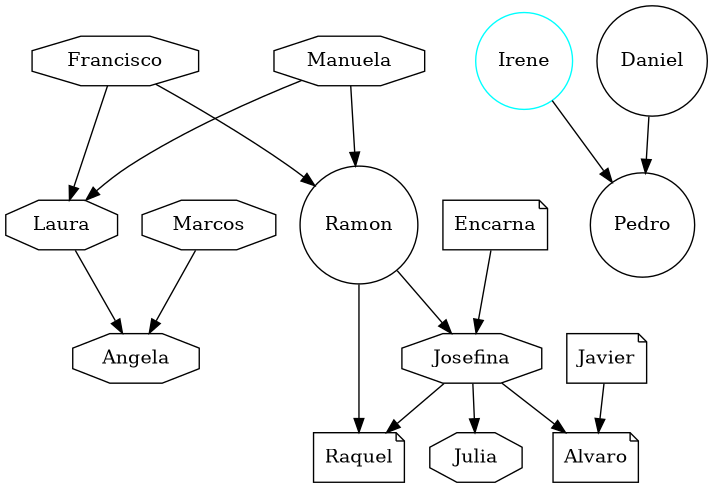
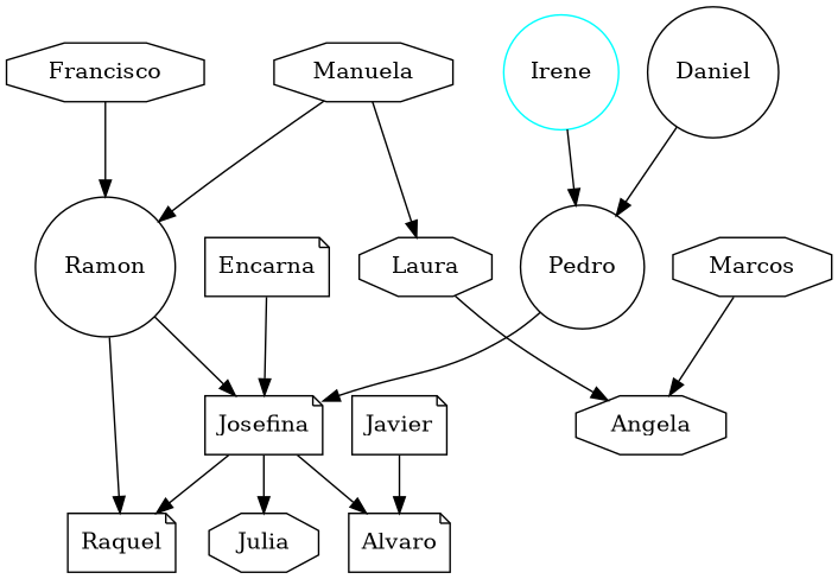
  strict digraph {
    node [color=black shape=octagon]
    n1 [label=Francisco]
    n2 [label=Laura]
    n3 [label=Ramon shape=circle]
    n4 [label=Angela]
    n5 [label=Raquel shape=note]
-   n6 [label=Josefina]
+   n6 [label=Josefina shape=note]
    n7 [label=Manuela]
    n8 [label=Julia]
    n9 [label=Marcos]
    n10 [color=cyan label=Irene shape=circle]
    n11 [label=Pedro shape=circle]
    n12 [label=Daniel shape=circle]
    n13 [label=Alvaro shape=note]
    n14 [label=Encarna shape=note]
    n15 [label=Javier shape=note]
-   n1 -> n2
    n1 -> n3
    n2 -> n4
    n3 -> n5
    n3 -> n6
    n6 -> n5
    n6 -> n8
    n6 -> n13
    n7 -> n2
    n7 -> n3
    n9 -> n4
    n10 -> n11
+   n11 -> n6
    n12 -> n11
    n14 -> n6
    n15 -> n13
  }
